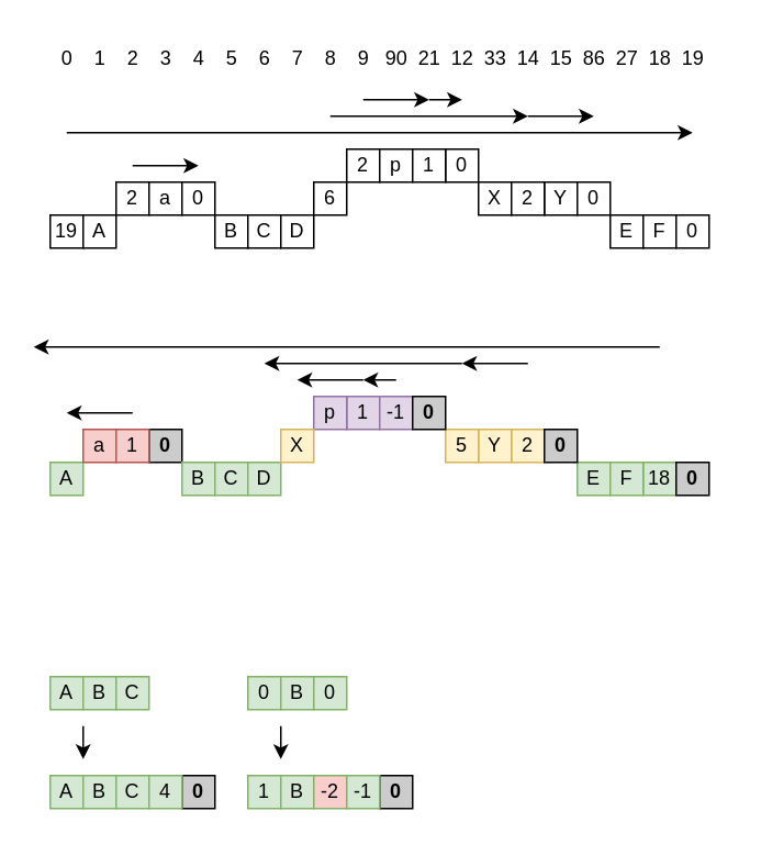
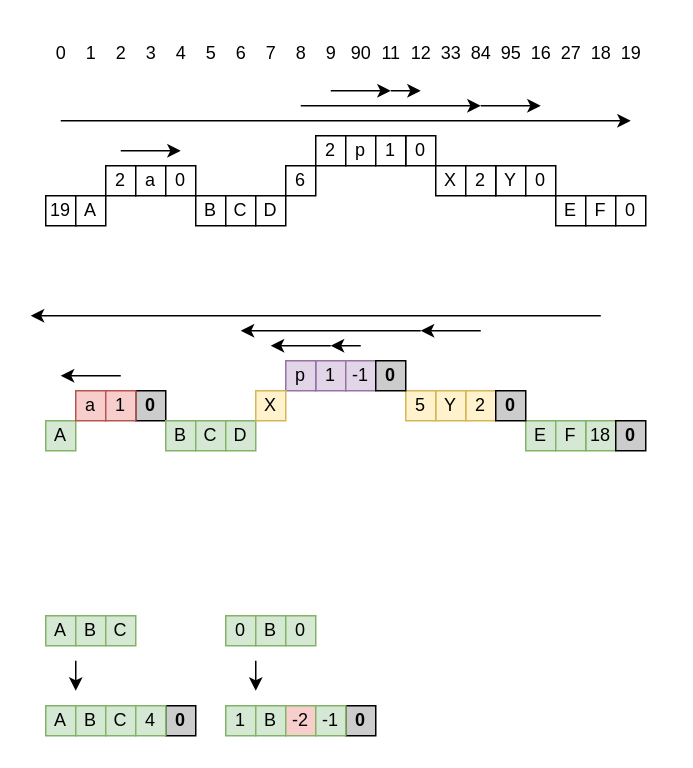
  <mxCell id="0" />
  <mxCell id="1" parent="0" />
  <mxCell id="2" value="19" style="rounded=0;whiteSpace=wrap;html=1;" parent="1" vertex="1"><mxGeometry x="30" y="130" width="20" height="20" as="geometry" /></mxCell>
  <mxCell id="3" value="A" style="rounded=0;whiteSpace=wrap;html=1;" parent="1" vertex="1"><mxGeometry x="50" y="130" width="20" height="20" as="geometry" /></mxCell>
  <mxCell id="4" value="2" style="rounded=0;whiteSpace=wrap;html=1;" parent="1" vertex="1"><mxGeometry x="70" y="110" width="20" height="20" as="geometry" /></mxCell>
  <mxCell id="5" value="a" style="rounded=0;whiteSpace=wrap;html=1;" parent="1" vertex="1"><mxGeometry x="90" y="110" width="20" height="20" as="geometry" /></mxCell>
  <mxCell id="6" value="0" style="rounded=0;whiteSpace=wrap;html=1;" parent="1" vertex="1"><mxGeometry x="110" y="110" width="20" height="20" as="geometry" /></mxCell>
  <mxCell id="7" value="B" style="rounded=0;whiteSpace=wrap;html=1;fillColor=default;" parent="1" vertex="1"><mxGeometry x="130" y="130" width="20" height="20" as="geometry" /></mxCell>
  <mxCell id="8" value="C" style="rounded=0;whiteSpace=wrap;html=1;" parent="1" vertex="1"><mxGeometry x="150" y="130" width="20" height="20" as="geometry" /></mxCell>
  <mxCell id="9" value="D" style="rounded=0;whiteSpace=wrap;html=1;" parent="1" vertex="1"><mxGeometry x="170" y="130" width="20" height="20" as="geometry" /></mxCell>
  <mxCell id="10" value="6" style="rounded=0;whiteSpace=wrap;html=1;" parent="1" vertex="1"><mxGeometry x="190" y="110" width="20" height="20" as="geometry" /></mxCell>
  <mxCell id="11" value="2" style="rounded=0;whiteSpace=wrap;html=1;" parent="1" vertex="1"><mxGeometry x="210" y="90" width="20" height="20" as="geometry" /></mxCell>
  <mxCell id="12" value="p" style="rounded=0;whiteSpace=wrap;html=1;" parent="1" vertex="1"><mxGeometry x="230" y="90" width="20" height="20" as="geometry" /></mxCell>
  <mxCell id="13" value="0" style="rounded=0;whiteSpace=wrap;html=1;" parent="1" vertex="1"><mxGeometry x="270" y="90" width="20" height="20" as="geometry" /></mxCell>
  <mxCell id="14" value="X" style="rounded=0;whiteSpace=wrap;html=1;" parent="1" vertex="1"><mxGeometry x="290" y="110" width="20" height="20" as="geometry" /></mxCell>
  <mxCell id="15" value="Y" style="rounded=0;whiteSpace=wrap;html=1;" parent="1" vertex="1"><mxGeometry x="330" y="110" width="20" height="20" as="geometry" /></mxCell>
  <mxCell id="16" value="0" style="rounded=0;whiteSpace=wrap;html=1;" parent="1" vertex="1"><mxGeometry x="350" y="110" width="20" height="20" as="geometry" /></mxCell>
  <mxCell id="17" value="E" style="rounded=0;whiteSpace=wrap;html=1;" parent="1" vertex="1"><mxGeometry x="370" y="130" width="20" height="20" as="geometry" /></mxCell>
  <mxCell id="18" value="F" style="rounded=0;whiteSpace=wrap;html=1;" parent="1" vertex="1"><mxGeometry x="390" y="130" width="20" height="20" as="geometry" /></mxCell>
  <mxCell id="19" value="0" style="rounded=0;whiteSpace=wrap;html=1;" parent="1" vertex="1"><mxGeometry x="410" y="130" width="20" height="20" as="geometry" /></mxCell>
  <mxCell id="20" value="18" style="rounded=0;whiteSpace=wrap;html=1;fillColor=#d5e8d4;strokeColor=#82b366;" parent="1" vertex="1"><mxGeometry x="390" y="280" width="20" height="20" as="geometry" /></mxCell>
  <mxCell id="21" value="A" style="rounded=0;whiteSpace=wrap;html=1;fillColor=#d5e8d4;strokeColor=#82b366;" parent="1" vertex="1"><mxGeometry x="30" y="280" width="20" height="20" as="geometry" /></mxCell>
  <mxCell id="22" value="a" style="rounded=0;whiteSpace=wrap;html=1;fillColor=#f8cecc;strokeColor=#b85450;" parent="1" vertex="1"><mxGeometry x="50" y="260" width="20" height="20" as="geometry" /></mxCell>
  <mxCell id="23" value="&lt;b&gt;0&lt;/b&gt;" style="rounded=0;whiteSpace=wrap;html=1;fillStyle=solid;fillColor=#CCCCCC;" parent="1" vertex="1"><mxGeometry x="90" y="260" width="20" height="20" as="geometry" /></mxCell>
  <mxCell id="24" value="B" style="rounded=0;whiteSpace=wrap;html=1;fillColor=#d5e8d4;strokeColor=#82b366;" parent="1" vertex="1"><mxGeometry x="110" y="280" width="20" height="20" as="geometry" /></mxCell>
  <mxCell id="25" value="C" style="rounded=0;whiteSpace=wrap;html=1;fillColor=#d5e8d4;strokeColor=#82b366;" parent="1" vertex="1"><mxGeometry x="130" y="280" width="20" height="20" as="geometry" /></mxCell>
  <mxCell id="26" value="D" style="rounded=0;whiteSpace=wrap;html=1;fillColor=#d5e8d4;strokeColor=#82b366;" parent="1" vertex="1"><mxGeometry x="150" y="280" width="20" height="20" as="geometry" /></mxCell>
  <mxCell id="27" value="2" style="rounded=0;whiteSpace=wrap;html=1;fillColor=#fff2cc;strokeColor=#d6b656;" parent="1" vertex="1"><mxGeometry x="310" y="260" width="20" height="20" as="geometry" /></mxCell>
  <mxCell id="28" value="1" style="rounded=0;whiteSpace=wrap;html=1;fillColor=#e1d5e7;strokeColor=#9673a6;" parent="1" vertex="1"><mxGeometry x="210" y="240" width="20" height="20" as="geometry" /></mxCell>
  <mxCell id="29" value="p" style="rounded=0;whiteSpace=wrap;html=1;fillColor=#e1d5e7;strokeColor=#9673a6;" parent="1" vertex="1"><mxGeometry x="190" y="240" width="20" height="20" as="geometry" /></mxCell>
  <mxCell id="30" value="X" style="rounded=0;whiteSpace=wrap;html=1;fillColor=#fff2cc;strokeColor=#d6b656;" parent="1" vertex="1"><mxGeometry x="170" y="260" width="20" height="20" as="geometry" /></mxCell>
  <mxCell id="31" value="Y" style="rounded=0;whiteSpace=wrap;html=1;fillColor=#fff2cc;strokeColor=#d6b656;" parent="1" vertex="1"><mxGeometry x="290" y="260" width="20" height="20" as="geometry" /></mxCell>
  <mxCell id="32" value="E" style="rounded=0;whiteSpace=wrap;html=1;fillColor=#d5e8d4;strokeColor=#82b366;" parent="1" vertex="1"><mxGeometry x="350" y="280" width="20" height="20" as="geometry" /></mxCell>
  <mxCell id="33" value="F" style="rounded=0;whiteSpace=wrap;html=1;fillColor=#d5e8d4;strokeColor=#82b366;" parent="1" vertex="1"><mxGeometry x="370" y="280" width="20" height="20" as="geometry" /></mxCell>
  <mxCell id="34" value="1" style="rounded=0;whiteSpace=wrap;html=1;fillColor=#f8cecc;strokeColor=#b85450;" parent="1" vertex="1"><mxGeometry x="70" y="260" width="20" height="20" as="geometry" /></mxCell>
  <mxCell id="35" value="-1" style="rounded=0;whiteSpace=wrap;html=1;fillColor=#e1d5e7;strokeColor=#9673a6;" parent="1" vertex="1"><mxGeometry x="230" y="240" width="20" height="20" as="geometry" /></mxCell>
  <mxCell id="36" value="5" style="rounded=0;whiteSpace=wrap;html=1;fillColor=#fff2cc;strokeColor=#d6b656;" parent="1" vertex="1"><mxGeometry x="270" y="260" width="20" height="20" as="geometry" /></mxCell>
  <mxCell id="37" value="&lt;b&gt;0&lt;/b&gt;" style="rounded=0;whiteSpace=wrap;html=1;fillStyle=solid;fillColor=#CCCCCC;" parent="1" vertex="1"><mxGeometry x="250" y="240" width="20" height="20" as="geometry" /></mxCell>
  <mxCell id="38" value="&lt;b&gt;0&lt;/b&gt;" style="rounded=0;whiteSpace=wrap;html=1;fillStyle=solid;fillColor=#CCCCCC;" parent="1" vertex="1"><mxGeometry x="330" y="260" width="20" height="20" as="geometry" /></mxCell>
  <mxCell id="39" value="&lt;b&gt;0&lt;/b&gt;" style="rounded=0;whiteSpace=wrap;html=1;fillStyle=solid;fillColor=#CCCCCC;" parent="1" vertex="1"><mxGeometry x="410" y="280" width="20" height="20" as="geometry" /></mxCell>
  <mxCell id="40" value="1" style="rounded=0;whiteSpace=wrap;html=1;" parent="1" vertex="1"><mxGeometry x="250" y="90" width="20" height="20" as="geometry" /></mxCell>
  <mxCell id="41" value="0" style="text;html=1;align=center;verticalAlign=middle;resizable=0;points=[];autosize=1;strokeColor=none;fillColor=none;" parent="1" vertex="1"><mxGeometry x="25" y="20" width="30" height="30" as="geometry" /></mxCell>
  <mxCell id="42" value="1" style="text;html=1;align=center;verticalAlign=middle;resizable=0;points=[];autosize=1;strokeColor=none;fillColor=none;" parent="1" vertex="1"><mxGeometry x="45" y="20" width="30" height="30" as="geometry" /></mxCell>
  <mxCell id="43" value="3" style="text;html=1;align=center;verticalAlign=middle;resizable=0;points=[];autosize=1;strokeColor=none;fillColor=none;" parent="1" vertex="1"><mxGeometry x="85" y="20" width="30" height="30" as="geometry" /></mxCell>
  <mxCell id="44" value="4" style="text;html=1;align=center;verticalAlign=middle;resizable=0;points=[];autosize=1;strokeColor=none;fillColor=none;" parent="1" vertex="1"><mxGeometry x="105" y="20" width="30" height="30" as="geometry" /></mxCell>
  <mxCell id="45" value="2" style="text;html=1;align=center;verticalAlign=middle;resizable=0;points=[];autosize=1;strokeColor=none;fillColor=none;" parent="1" vertex="1"><mxGeometry x="65" y="20" width="30" height="30" as="geometry" /></mxCell>
  <mxCell id="46" value="8" style="text;html=1;align=center;verticalAlign=middle;resizable=0;points=[];autosize=1;strokeColor=none;fillColor=none;" parent="1" vertex="1"><mxGeometry x="185" y="20" width="30" height="30" as="geometry" /></mxCell>
  <mxCell id="47" value="5" style="text;html=1;align=center;verticalAlign=middle;resizable=0;points=[];autosize=1;strokeColor=none;fillColor=none;" parent="1" vertex="1"><mxGeometry x="125" y="20" width="30" height="30" as="geometry" /></mxCell>
  <mxCell id="48" value="7" style="text;html=1;align=center;verticalAlign=middle;resizable=0;points=[];autosize=1;strokeColor=none;fillColor=none;" parent="1" vertex="1"><mxGeometry x="165" y="20" width="30" height="30" as="geometry" /></mxCell>
  <mxCell id="49" value="6" style="text;html=1;align=center;verticalAlign=middle;resizable=0;points=[];autosize=1;strokeColor=none;fillColor=none;" parent="1" vertex="1"><mxGeometry x="145" y="20" width="30" height="30" as="geometry" /></mxCell>
  <mxCell id="50" value="90" style="text;html=1;align=center;verticalAlign=middle;resizable=0;points=[];autosize=1;strokeColor=none;fillColor=none;" parent="1" vertex="1"><mxGeometry x="220" y="20" width="40" height="30" as="geometry" /></mxCell>
  <mxCell id="51" value="9" style="text;html=1;align=center;verticalAlign=middle;resizable=0;points=[];autosize=1;strokeColor=none;fillColor=none;" parent="1" vertex="1"><mxGeometry x="205" y="20" width="30" height="30" as="geometry" /></mxCell>
  <mxCell id="52" value="12" style="text;html=1;align=center;verticalAlign=middle;resizable=0;points=[];autosize=1;strokeColor=none;fillColor=none;" parent="1" vertex="1"><mxGeometry x="260" y="20" width="40" height="30" as="geometry" /></mxCell>
- <mxCell id="53" value="21" style="text;html=1;align=center;verticalAlign=middle;resizable=0;points=[];autosize=1;strokeColor=none;fillColor=none;" parent="1" vertex="1"><mxGeometry x="240" y="20" width="40" height="30" as="geometry" /></mxCell>
+ <mxCell id="53" value="11" style="text;html=1;align=center;verticalAlign=middle;resizable=0;points=[];autosize=1;strokeColor=none;fillColor=none;" parent="1" vertex="1"><mxGeometry x="240" y="20" width="40" height="30" as="geometry" /></mxCell>
  <mxCell id="54" value="33" style="text;html=1;align=center;verticalAlign=middle;resizable=0;points=[];autosize=1;strokeColor=none;fillColor=none;" parent="1" vertex="1"><mxGeometry x="280" y="20" width="40" height="30" as="geometry" /></mxCell>
- <mxCell id="55" value="14" style="text;html=1;align=center;verticalAlign=middle;resizable=0;points=[];autosize=1;strokeColor=none;fillColor=none;" parent="1" vertex="1"><mxGeometry x="300" y="20" width="40" height="30" as="geometry" /></mxCell>
- <mxCell id="56" value="15" style="text;html=1;align=center;verticalAlign=middle;resizable=0;points=[];autosize=1;strokeColor=none;fillColor=none;" parent="1" vertex="1"><mxGeometry x="320" y="20" width="40" height="30" as="geometry" /></mxCell>
- <mxCell id="57" value="86" style="text;html=1;align=center;verticalAlign=middle;resizable=0;points=[];autosize=1;strokeColor=none;fillColor=none;" parent="1" vertex="1"><mxGeometry x="340" y="20" width="40" height="30" as="geometry" /></mxCell>
+ <mxCell id="55" value="84" style="text;html=1;align=center;verticalAlign=middle;resizable=0;points=[];autosize=1;strokeColor=none;fillColor=none;" parent="1" vertex="1"><mxGeometry x="300" y="20" width="40" height="30" as="geometry" /></mxCell>
+ <mxCell id="56" value="95" style="text;html=1;align=center;verticalAlign=middle;resizable=0;points=[];autosize=1;strokeColor=none;fillColor=none;" parent="1" vertex="1"><mxGeometry x="320" y="20" width="40" height="30" as="geometry" /></mxCell>
+ <mxCell id="57" value="16" style="text;html=1;align=center;verticalAlign=middle;resizable=0;points=[];autosize=1;strokeColor=none;fillColor=none;" parent="1" vertex="1"><mxGeometry x="340" y="20" width="40" height="30" as="geometry" /></mxCell>
  <mxCell id="58" value="27" style="text;html=1;align=center;verticalAlign=middle;resizable=0;points=[];autosize=1;strokeColor=none;fillColor=none;" parent="1" vertex="1"><mxGeometry x="360" y="20" width="40" height="30" as="geometry" /></mxCell>
  <mxCell id="59" value="18" style="text;html=1;align=center;verticalAlign=middle;resizable=0;points=[];autosize=1;strokeColor=none;fillColor=none;" parent="1" vertex="1"><mxGeometry x="380" y="20" width="40" height="30" as="geometry" /></mxCell>
  <mxCell id="60" value="" style="endArrow=classic;html=1;rounded=0;" parent="1" edge="1"><mxGeometry width="50" height="50" relative="1" as="geometry"><mxPoint x="80" y="100" as="sourcePoint" /><mxPoint x="120" y="100" as="targetPoint" /></mxGeometry></mxCell>
  <mxCell id="61" value="" style="endArrow=classic;html=1;rounded=0;" parent="1" edge="1"><mxGeometry width="50" height="50" relative="1" as="geometry"><mxPoint x="220" y="60" as="sourcePoint" /><mxPoint x="260" y="60" as="targetPoint" /><Array as="points"><mxPoint x="240" y="60" /></Array></mxGeometry></mxCell>
  <mxCell id="62" value="" style="endArrow=classic;html=1;rounded=0;" parent="1" edge="1"><mxGeometry width="50" height="50" relative="1" as="geometry"><mxPoint x="260" y="60" as="sourcePoint" /><mxPoint x="280" y="60" as="targetPoint" /></mxGeometry></mxCell>
  <mxCell id="63" value="" style="endArrow=classic;html=1;rounded=0;" parent="1" edge="1"><mxGeometry width="50" height="50" relative="1" as="geometry"><mxPoint x="200" y="70" as="sourcePoint" /><mxPoint x="320" y="70" as="targetPoint" /></mxGeometry></mxCell>
  <mxCell id="64" value="" style="endArrow=classic;html=1;rounded=0;" parent="1" edge="1"><mxGeometry width="50" height="50" relative="1" as="geometry"><mxPoint x="40" y="80" as="sourcePoint" /><mxPoint x="420" y="80" as="targetPoint" /></mxGeometry></mxCell>
  <mxCell id="65" value="" style="endArrow=classic;html=1;rounded=0;" parent="1" edge="1"><mxGeometry width="50" height="50" relative="1" as="geometry"><mxPoint x="80" y="250" as="sourcePoint" /><mxPoint x="40" y="250" as="targetPoint" /></mxGeometry></mxCell>
  <mxCell id="66" value="" style="endArrow=classic;html=1;rounded=0;" parent="1" edge="1"><mxGeometry width="50" height="50" relative="1" as="geometry"><mxPoint x="240" y="230" as="sourcePoint" /><mxPoint x="220" y="230" as="targetPoint" /></mxGeometry></mxCell>
  <mxCell id="67" value="" style="endArrow=classic;html=1;rounded=0;" parent="1" edge="1"><mxGeometry width="50" height="50" relative="1" as="geometry"><mxPoint x="280" y="220" as="sourcePoint" /><mxPoint x="160" y="220" as="targetPoint" /></mxGeometry></mxCell>
  <mxCell id="68" value="" style="endArrow=classic;html=1;rounded=0;" parent="1" edge="1"><mxGeometry width="50" height="50" relative="1" as="geometry"><mxPoint x="400" y="210" as="sourcePoint" /><mxPoint x="20" y="210" as="targetPoint" /></mxGeometry></mxCell>
  <mxCell id="69" value="" style="endArrow=classic;html=1;rounded=0;" parent="1" edge="1"><mxGeometry width="50" height="50" relative="1" as="geometry"><mxPoint x="220" y="230" as="sourcePoint" /><mxPoint x="180" y="230" as="targetPoint" /></mxGeometry></mxCell>
  <mxCell id="70" value="2" style="rounded=0;whiteSpace=wrap;html=1;" parent="1" vertex="1"><mxGeometry x="310" y="110" width="20" height="20" as="geometry" /></mxCell>
  <mxCell id="71" value="" style="endArrow=classic;html=1;rounded=0;" parent="1" edge="1"><mxGeometry width="50" height="50" relative="1" as="geometry"><mxPoint x="320" y="70" as="sourcePoint" /><mxPoint x="360" y="70" as="targetPoint" /></mxGeometry></mxCell>
  <mxCell id="72" value="19" style="text;html=1;align=center;verticalAlign=middle;resizable=0;points=[];autosize=1;strokeColor=none;fillColor=none;" parent="1" vertex="1"><mxGeometry x="400" y="20" width="40" height="30" as="geometry" /></mxCell>
  <mxCell id="73" value="" style="endArrow=classic;html=1;rounded=0;" parent="1" edge="1"><mxGeometry width="50" height="50" relative="1" as="geometry"><mxPoint x="320" y="220" as="sourcePoint" /><mxPoint x="280" y="220" as="targetPoint" /></mxGeometry></mxCell>
  <mxCell id="74" value="A" style="rounded=0;whiteSpace=wrap;html=1;fillColor=#d5e8d4;strokeColor=#82b366;" vertex="1" parent="1"><mxGeometry x="30" y="410" width="20" height="20" as="geometry" /></mxCell>
  <mxCell id="75" value="B" style="rounded=0;whiteSpace=wrap;html=1;fillColor=#d5e8d4;strokeColor=#82b366;" vertex="1" parent="1"><mxGeometry x="50" y="410" width="20" height="20" as="geometry" /></mxCell>
  <mxCell id="76" value="C" style="rounded=0;whiteSpace=wrap;html=1;fillColor=#d5e8d4;strokeColor=#82b366;" vertex="1" parent="1"><mxGeometry x="70" y="410" width="20" height="20" as="geometry" /></mxCell>
  <mxCell id="77" value="A" style="rounded=0;whiteSpace=wrap;html=1;fillColor=#d5e8d4;strokeColor=#82b366;" vertex="1" parent="1"><mxGeometry x="30" y="470" width="20" height="20" as="geometry" /></mxCell>
  <mxCell id="78" value="B" style="rounded=0;whiteSpace=wrap;html=1;fillColor=#d5e8d4;strokeColor=#82b366;" vertex="1" parent="1"><mxGeometry x="50" y="470" width="20" height="20" as="geometry" /></mxCell>
  <mxCell id="79" value="C" style="rounded=0;whiteSpace=wrap;html=1;fillColor=#d5e8d4;strokeColor=#82b366;" vertex="1" parent="1"><mxGeometry x="70" y="470" width="20" height="20" as="geometry" /></mxCell>
  <mxCell id="80" value="&lt;b&gt;0&lt;/b&gt;" style="rounded=0;whiteSpace=wrap;html=1;fillStyle=solid;fillColor=#CCCCCC;" vertex="1" parent="1"><mxGeometry x="110" y="470" width="20" height="20" as="geometry" /></mxCell>
  <mxCell id="81" value="4" style="rounded=0;whiteSpace=wrap;html=1;fillColor=#d5e8d4;strokeColor=#82b366;" vertex="1" parent="1"><mxGeometry x="90" y="470" width="20" height="20" as="geometry" /></mxCell>
  <mxCell id="82" value="" style="endArrow=classic;html=1;rounded=0;" edge="1" parent="1"><mxGeometry width="50" height="50" relative="1" as="geometry"><mxPoint x="50" y="440" as="sourcePoint" /><mxPoint x="50" y="460" as="targetPoint" /></mxGeometry></mxCell>
  <mxCell id="83" value="0" style="rounded=0;whiteSpace=wrap;html=1;fillColor=#d5e8d4;strokeColor=#82b366;" vertex="1" parent="1"><mxGeometry x="150" y="410" width="20" height="20" as="geometry" /></mxCell>
  <mxCell id="84" value="B" style="rounded=0;whiteSpace=wrap;html=1;fillColor=#d5e8d4;strokeColor=#82b366;" vertex="1" parent="1"><mxGeometry x="170" y="410" width="20" height="20" as="geometry" /></mxCell>
  <mxCell id="85" value="0" style="rounded=0;whiteSpace=wrap;html=1;fillColor=#d5e8d4;strokeColor=#82b366;" vertex="1" parent="1"><mxGeometry x="190" y="410" width="20" height="20" as="geometry" /></mxCell>
  <mxCell id="86" value="1" style="rounded=0;whiteSpace=wrap;html=1;fillColor=#d5e8d4;strokeColor=#82b366;" vertex="1" parent="1"><mxGeometry x="150" y="470" width="20" height="20" as="geometry" /></mxCell>
  <mxCell id="87" value="B" style="rounded=0;whiteSpace=wrap;html=1;fillColor=#d5e8d4;strokeColor=#82b366;" vertex="1" parent="1"><mxGeometry x="170" y="470" width="20" height="20" as="geometry" /></mxCell>
  <mxCell id="88" value="-2" style="rounded=0;whiteSpace=wrap;html=1;fillColor=#f8cecc;strokeColor=#82b366;" vertex="1" parent="1"><mxGeometry x="190" y="470" width="20" height="20" as="geometry" /></mxCell>
  <mxCell id="89" value="&lt;b&gt;0&lt;/b&gt;" style="rounded=0;whiteSpace=wrap;html=1;fillStyle=solid;fillColor=#CCCCCC;" vertex="1" parent="1"><mxGeometry x="230" y="470" width="20" height="20" as="geometry" /></mxCell>
  <mxCell id="90" value="-1" style="rounded=0;whiteSpace=wrap;html=1;fillColor=#d5e8d4;strokeColor=#82b366;" vertex="1" parent="1"><mxGeometry x="210" y="470" width="20" height="20" as="geometry" /></mxCell>
  <mxCell id="91" value="" style="endArrow=classic;html=1;rounded=0;" edge="1" parent="1"><mxGeometry width="50" height="50" relative="1" as="geometry"><mxPoint x="170" y="440" as="sourcePoint" /><mxPoint x="170" y="460" as="targetPoint" /></mxGeometry></mxCell>
